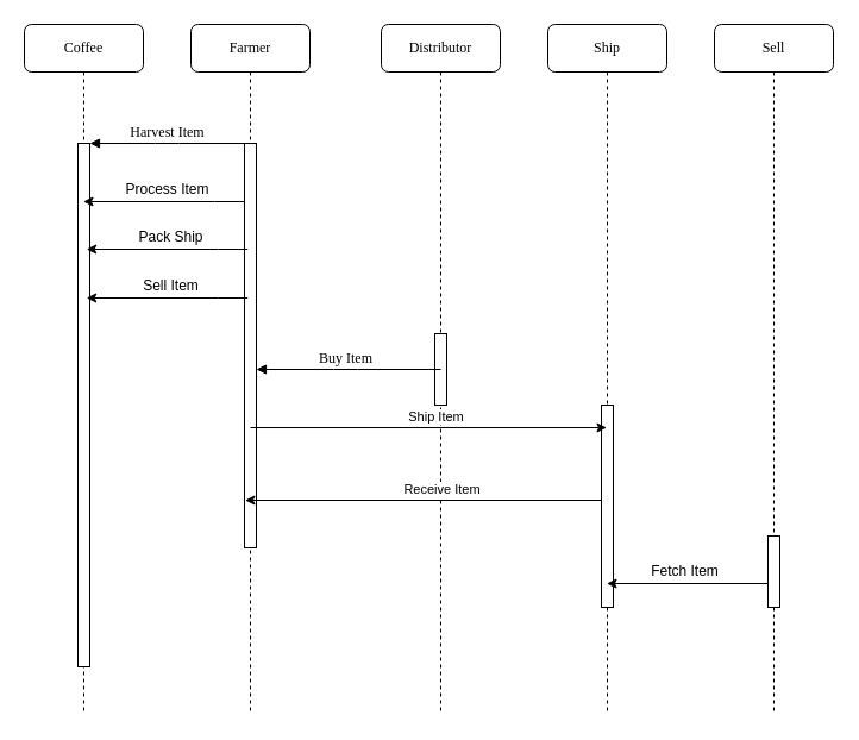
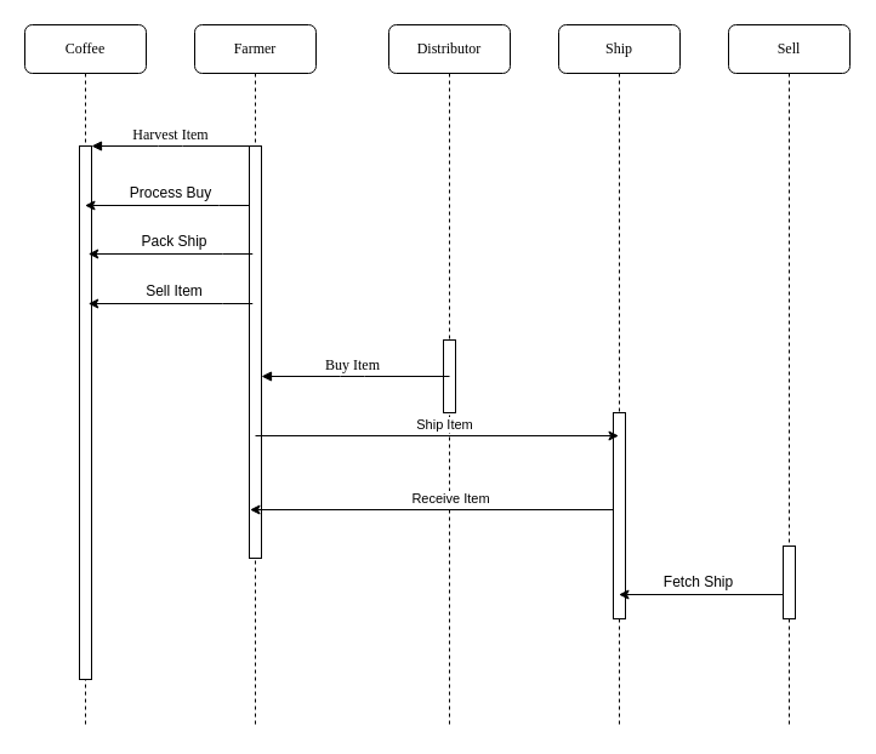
  <mxCell id="0" />
  <mxCell id="1" parent="0" />
  <mxCell id="2" value="Farmer" style="shape=umlLifeline;perimeter=lifelinePerimeter;whiteSpace=wrap;html=1;container=1;collapsible=0;recursiveResize=0;outlineConnect=0;rounded=1;shadow=0;comic=0;labelBackgroundColor=none;strokeWidth=1;fontFamily=Verdana;fontSize=12;align=center;" parent="1" vertex="1"><mxGeometry x="160" y="20" width="100" height="580" as="geometry" /></mxCell>
  <mxCell id="3" value="" style="html=1;points=[];perimeter=orthogonalPerimeter;rounded=0;shadow=0;comic=0;labelBackgroundColor=none;strokeWidth=1;fontFamily=Verdana;fontSize=12;align=center;" parent="2" vertex="1"><mxGeometry x="45" y="100" width="10" height="340" as="geometry" /></mxCell>
  <mxCell id="4" value="Distributor" style="shape=umlLifeline;perimeter=lifelinePerimeter;whiteSpace=wrap;html=1;container=1;collapsible=0;recursiveResize=0;outlineConnect=0;rounded=1;shadow=0;comic=0;labelBackgroundColor=none;strokeWidth=1;fontFamily=Verdana;fontSize=12;align=center;" parent="1" vertex="1"><mxGeometry x="320" y="20" width="100" height="580" as="geometry" /></mxCell>
  <mxCell id="5" value="" style="html=1;points=[];perimeter=orthogonalPerimeter;rounded=0;shadow=0;comic=0;labelBackgroundColor=none;strokeWidth=1;fontFamily=Verdana;fontSize=12;align=center;" parent="4" vertex="1"><mxGeometry x="45" y="260" width="10" height="60" as="geometry" /></mxCell>
  <mxCell id="6" value="Ship" style="shape=umlLifeline;perimeter=lifelinePerimeter;whiteSpace=wrap;html=1;container=1;collapsible=0;recursiveResize=0;outlineConnect=0;rounded=1;shadow=0;comic=0;labelBackgroundColor=none;strokeWidth=1;fontFamily=Verdana;fontSize=12;align=center;" parent="1" vertex="1"><mxGeometry x="460" y="20" width="100" height="580" as="geometry" /></mxCell>
  <mxCell id="7" value="" style="html=1;points=[];perimeter=orthogonalPerimeter;rounded=0;shadow=0;comic=0;labelBackgroundColor=none;strokeWidth=1;fontFamily=Verdana;fontSize=12;align=center;" parent="6" vertex="1"><mxGeometry x="45" y="320" width="10" height="170" as="geometry" /></mxCell>
  <mxCell id="8" value="Sell" style="shape=umlLifeline;perimeter=lifelinePerimeter;whiteSpace=wrap;html=1;container=1;collapsible=0;recursiveResize=0;outlineConnect=0;rounded=1;shadow=0;comic=0;labelBackgroundColor=none;strokeWidth=1;fontFamily=Verdana;fontSize=12;align=center;" parent="1" vertex="1"><mxGeometry x="600" y="20" width="100" height="580" as="geometry" /></mxCell>
  <mxCell id="9" value="" style="html=1;points=[];perimeter=orthogonalPerimeter;rounded=0;shadow=0;comic=0;labelBackgroundColor=none;strokeWidth=1;fontFamily=Verdana;fontSize=12;align=center;" vertex="1" parent="8"><mxGeometry x="45" y="430" width="10" height="60" as="geometry" /></mxCell>
  <mxCell id="10" value="" style="endArrow=classic;html=1;" edge="1" parent="8" target="6"><mxGeometry width="50" height="50" relative="1" as="geometry"><mxPoint x="45" y="470" as="sourcePoint" /><mxPoint x="95" y="420" as="targetPoint" /></mxGeometry></mxCell>
  <mxCell id="11" value="Coffee" style="shape=umlLifeline;perimeter=lifelinePerimeter;whiteSpace=wrap;html=1;container=1;collapsible=0;recursiveResize=0;outlineConnect=0;rounded=1;shadow=0;comic=0;labelBackgroundColor=none;strokeWidth=1;fontFamily=Verdana;fontSize=12;align=center;" parent="1" vertex="1"><mxGeometry x="20" y="20" width="100" height="580" as="geometry" /></mxCell>
  <mxCell id="12" value="" style="html=1;points=[];perimeter=orthogonalPerimeter;rounded=0;shadow=0;comic=0;labelBackgroundColor=none;strokeWidth=1;fontFamily=Verdana;fontSize=12;align=center;" parent="11" vertex="1"><mxGeometry x="45" y="100" width="10" height="440" as="geometry" /></mxCell>
  <mxCell id="13" value="Harvest Item" style="html=1;verticalAlign=bottom;endArrow=block;labelBackgroundColor=none;fontFamily=Verdana;fontSize=12;edgeStyle=elbowEdgeStyle;elbow=vertical;exitX=0;exitY=0;exitDx=0;exitDy=0;" parent="1" source="3" target="12" edge="1"><mxGeometry relative="1" as="geometry"><mxPoint x="140" y="130" as="targetPoint" /></mxGeometry></mxCell>
  <mxCell id="14" value="" style="edgeStyle=orthogonalEdgeStyle;rounded=0;orthogonalLoop=1;jettySize=auto;html=1;" edge="1" parent="1"><mxGeometry relative="1" as="geometry"><mxPoint x="205" y="169" as="sourcePoint" /><mxPoint x="69.5" y="169" as="targetPoint" /><Array as="points"><mxPoint x="180" y="169" /><mxPoint x="180" y="169" /></Array></mxGeometry></mxCell>
- <mxCell id="15" value="Process Item" style="text;html=1;align=center;verticalAlign=middle;resizable=0;points=[];autosize=1;strokeColor=none;" vertex="1" parent="1"><mxGeometry x="95" y="149" width="90" height="20" as="geometry" /></mxCell>
+ <mxCell id="15" value="Process Buy" style="text;html=1;align=center;verticalAlign=middle;resizable=0;points=[];autosize=1;strokeColor=none;" vertex="1" parent="1"><mxGeometry x="95" y="149" width="90" height="20" as="geometry" /></mxCell>
  <mxCell id="16" value="Pack Ship" style="text;html=1;align=center;verticalAlign=middle;resizable=0;points=[];autosize=1;strokeColor=none;" vertex="1" parent="1"><mxGeometry x="107.75" y="189" width="70" height="20" as="geometry" /></mxCell>
  <mxCell id="17" value="" style="edgeStyle=orthogonalEdgeStyle;rounded=0;orthogonalLoop=1;jettySize=auto;html=1;" edge="1" parent="1"><mxGeometry relative="1" as="geometry"><mxPoint x="207.75" y="209" as="sourcePoint" /><mxPoint x="72.25" y="209" as="targetPoint" /><Array as="points"><mxPoint x="182.75" y="209" /><mxPoint x="182.75" y="209" /></Array></mxGeometry></mxCell>
  <mxCell id="18" value="" style="edgeStyle=orthogonalEdgeStyle;rounded=0;orthogonalLoop=1;jettySize=auto;html=1;" edge="1" parent="1"><mxGeometry relative="1" as="geometry"><mxPoint x="207.75" y="250" as="sourcePoint" /><mxPoint x="72.25" y="250" as="targetPoint" /><Array as="points"><mxPoint x="182.75" y="250" /><mxPoint x="182.75" y="250" /></Array></mxGeometry></mxCell>
  <mxCell id="19" value="Sell Item" style="text;html=1;align=center;verticalAlign=middle;resizable=0;points=[];autosize=1;strokeColor=none;" vertex="1" parent="1"><mxGeometry x="112.75" y="230" width="60" height="20" as="geometry" /></mxCell>
  <mxCell id="20" value="Buy Item" style="html=1;verticalAlign=bottom;endArrow=block;labelBackgroundColor=none;fontFamily=Verdana;fontSize=12;edgeStyle=elbowEdgeStyle;elbow=vertical;" parent="1" target="3" edge="1"><mxGeometry x="0.032" relative="1" as="geometry"><mxPoint x="370" y="310" as="sourcePoint" /><mxPoint x="290" y="140" as="targetPoint" /><Array as="points"><mxPoint x="290" y="310" /></Array><mxPoint as="offset" /></mxGeometry></mxCell>
  <mxCell id="21" value="" style="endArrow=classic;html=1;exitX=0.5;exitY=0.703;exitDx=0;exitDy=0;exitPerimeter=0;" edge="1" parent="1" source="3" target="6"><mxGeometry width="50" height="50" relative="1" as="geometry"><mxPoint x="240" y="390" as="sourcePoint" /><mxPoint x="290" y="340" as="targetPoint" /></mxGeometry></mxCell>
  <mxCell id="22" value="Ship Item" style="edgeLabel;html=1;align=center;verticalAlign=middle;resizable=0;points=[];" vertex="1" connectable="0" parent="21"><mxGeometry x="-0.145" y="-1" relative="1" as="geometry"><mxPoint x="27" y="-11" as="offset" /></mxGeometry></mxCell>
  <mxCell id="23" value="" style="endArrow=classic;html=1;exitX=0.5;exitY=0.703;exitDx=0;exitDy=0;exitPerimeter=0;" edge="1" parent="1"><mxGeometry width="50" height="50" relative="1" as="geometry"><mxPoint x="505" y="420" as="sourcePoint" /><mxPoint x="205.5" y="420" as="targetPoint" /></mxGeometry></mxCell>
  <mxCell id="24" value="Receive Item" style="edgeLabel;html=1;align=center;verticalAlign=middle;resizable=0;points=[];" vertex="1" connectable="0" parent="23"><mxGeometry x="-0.145" y="-1" relative="1" as="geometry"><mxPoint x="-7" y="-9" as="offset" /></mxGeometry></mxCell>
- <mxCell id="25" value="Fetch Item" style="text;html=1;align=center;verticalAlign=middle;resizable=0;points=[];autosize=1;strokeColor=none;" vertex="1" parent="1"><mxGeometry x="540" y="470" width="70" height="20" as="geometry" /></mxCell>
+ <mxCell id="25" value="Fetch Ship" style="text;html=1;align=center;verticalAlign=middle;resizable=0;points=[];autosize=1;strokeColor=none;" vertex="1" parent="1"><mxGeometry x="540" y="470" width="70" height="20" as="geometry" /></mxCell>
